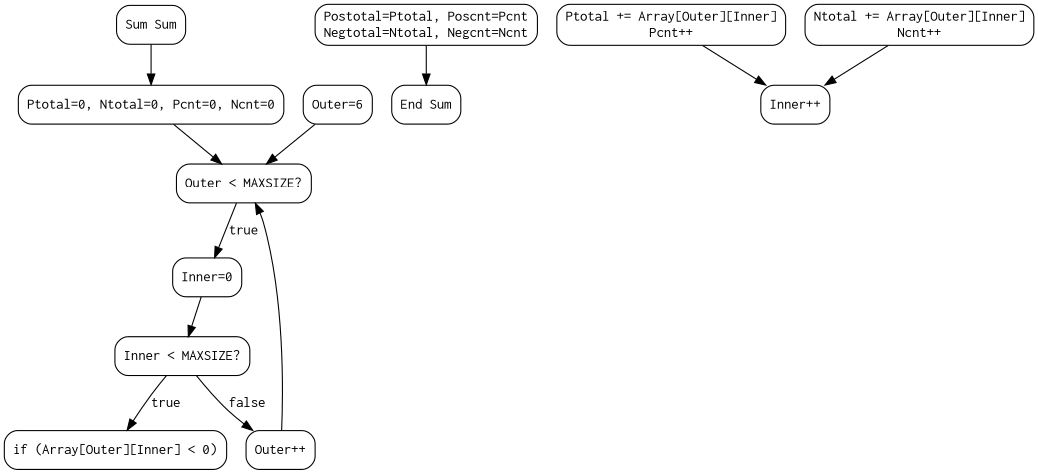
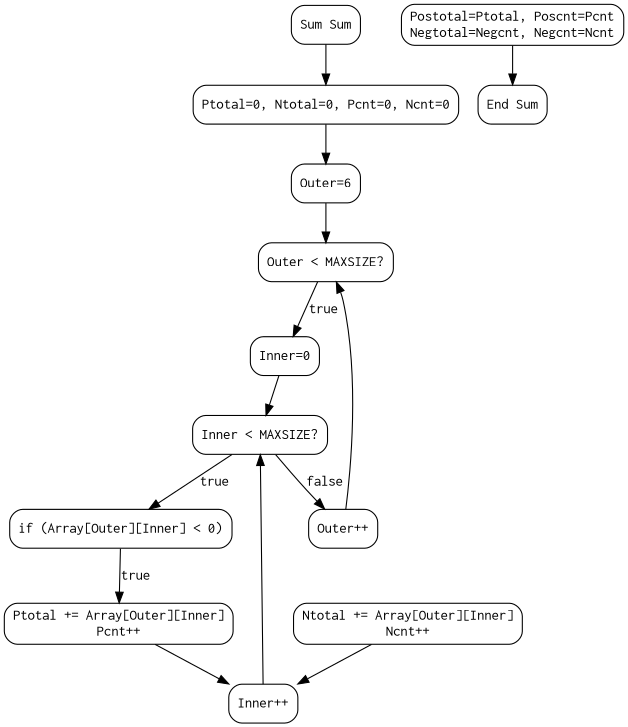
  digraph {
    node [fontname=Courier shape=box style=rounded]
    edge [fontname=Courier]
    n1 [label="Sum Sum"]
    n2 [label="Ptotal=0, Ntotal=0, Pcnt=0, Ncnt=0"]
    n3 [label="Outer=6"]
    n4 [label="Outer < MAXSIZE?"]
    n5 [label="Inner=0"]
    n6 [label="Inner < MAXSIZE?"]
-   n7 [label="Postotal=Ptotal, Poscnt=Pcnt\nNegtotal=Ntotal, Negcnt=Ncnt"]
+   n7 [label="Postotal=Ptotal, Poscnt=Pcnt\nNegtotal=Negcnt, Negcnt=Ncnt"]
    n8 [label="End Sum"]
    n9 [label="if (Array[Outer][Inner] < 0)"]
    n10 [label="Outer++"]
    n11 [label="Ptotal += Array[Outer][Inner]\nPcnt++"]
    n12 [label="Inner++"]
    n13 [label="Ntotal += Array[Outer][Inner]\nNcnt++"]
    n1 -> n2
-   n2 -> n4
+   n2 -> n3
    n3 -> n4
    n4 -> n5 [label=true]
    n5 -> n6
    n6 -> n9 [label=true]
    n6 -> n10 [label=false]
    n7 -> n8
+   n9 -> n11 [label=true]
    n10 -> n4
    n11 -> n12
+   n12 -> n6
    n13 -> n12
  }
